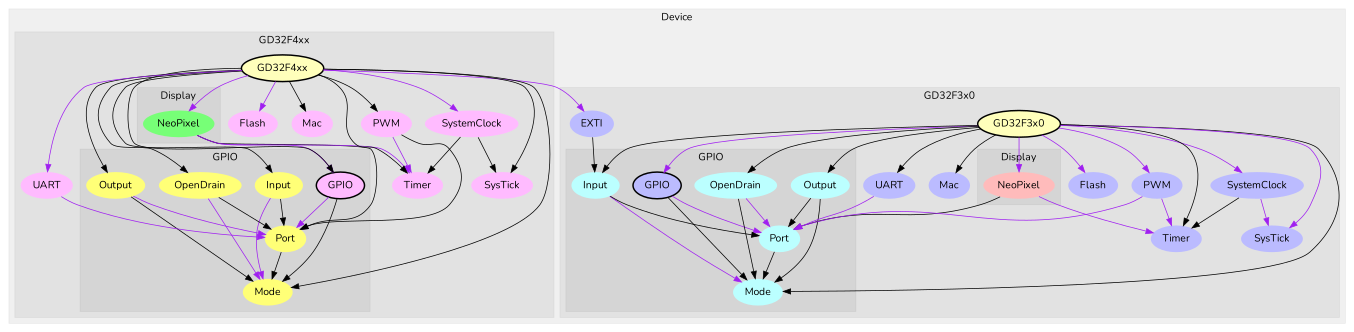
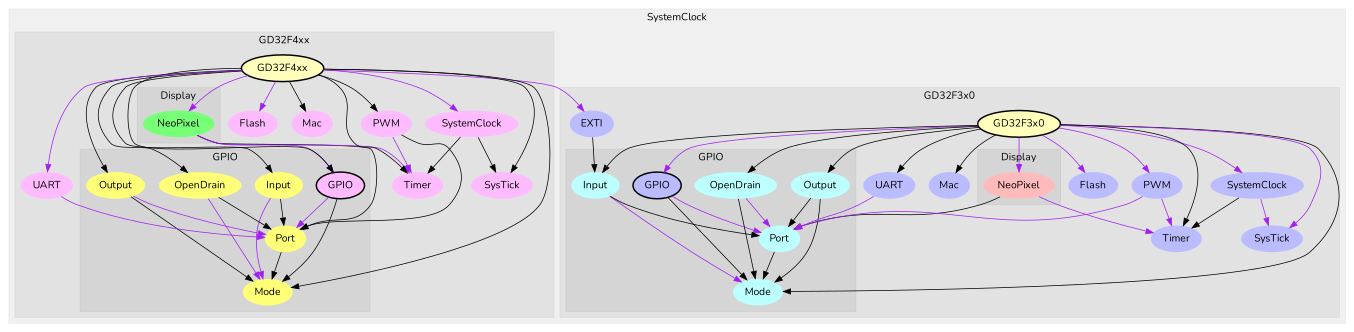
  digraph {
    fontname=Nunito
    node [fillcolor="#bbbbff" fontname=Nunito penwidth=0 style=filled]
    edge [color=black fontname=Nunito]
    n1 [fillcolor="#ffbbbb" label=NeoPixel]
    n2 [label=GPIO style="filled,bold" penwidth=""]
    n3 [fillcolor="#bbffff" label=Input]
    n4 [fillcolor="#bbffff" label=Mode]
    n5 [fillcolor="#bbffff" label=Output]
    n6 [fillcolor="#bbffff" label=OpenDrain]
    n7 [fillcolor="#bbffff" label=Port]
    n8 [fillcolor="#ffffbb" label=GD32F3x0 style="filled,bold" penwidth=""]
    n9 [label=UART]
    n10 [label=Flash]
    n11 [label=Mac]
    n12 [label=SysTick]
    n13 [label=EXTI]
    n14 [label=PWM]
    n15 [label=SystemClock]
    n16 [label=Timer]
    n17 [fillcolor="#77ff77" label=NeoPixel]
    n18 [fillcolor="#ffbbff" label=GPIO style="filled,bold" penwidth=""]
    n19 [fillcolor="#ffff77" label=Input]
    n20 [fillcolor="#ffff77" label=Mode]
    n21 [fillcolor="#ffff77" label=Output]
    n22 [fillcolor="#ffff77" label=OpenDrain]
    n23 [fillcolor="#ffff77" label=Port]
    n24 [fillcolor="#ffffbb" label=GD32F4xx style="filled,bold" penwidth=""]
    n25 [fillcolor="#ffbbff" label=UART]
    n26 [fillcolor="#ffbbff" label=Flash]
    n27 [fillcolor="#ffbbff" label=Mac]
    n28 [fillcolor="#ffbbff" label=SysTick]
    n29 [fillcolor="#ffbbff" label=PWM]
    n30 [fillcolor="#ffbbff" label=SystemClock]
    n31 [fillcolor="#ffbbff" label=Timer]
    subgraph cluster_1 {
      color="#0000000F"
-     label=Device
+     label=SystemClock
      style=filled
      subgraph cluster_2 {
        color="#0000000F"
        label=GD32F3x0
        style=filled
        n8
        n9
        n10
        n11
        n12
        n13
        n14
        n15
        n16
        subgraph cluster_3 {
          color="#0000000F"
          label=Display
          style=filled
          n1
        }
        subgraph cluster_4 {
          color="#0000000F"
          label=GPIO
          style=filled
          n2
          n3
          n4
          n5
          n6
          n7
        }
      }
      subgraph cluster_5 {
        color="#0000000F"
        label=GD32F4xx
        style=filled
        n24
        n25
        n26
        n27
        n28
        n29
        n30
        n31
        subgraph cluster_6 {
          color="#0000000F"
          label=Display
          style=filled
          n17
        }
        subgraph cluster_7 {
          color="#0000000F"
          label=GPIO
          style=filled
          n18
          n19
          n20
          n21
          n22
          n23
        }
      }
    }
    n1 -> n7
    n1 -> n16 [color=purple]
    n2 -> n4
    n2 -> n7 [color=purple]
    n3 -> n4 [color=purple]
    n3 -> n7
    n5 -> n4
    n5 -> n7
    n6 -> n4
    n6 -> n7 [color=purple]
    n7 -> n4
    n8 -> n1 [color=purple]
    n8 -> n2 [color=purple]
    n8 -> n3
    n8 -> n4
    n8 -> n5
    n8 -> n6
    n8 -> n9
    n8 -> n10 [color=purple]
    n8 -> n11
    n8 -> n12 [color=purple]
    n8 -> n14 [color=purple]
    n8 -> n15 [color=purple]
    n8 -> n16
    n9 -> n7 [color=purple]
    n13 -> n3
    n14 -> n7 [color=purple]
    n14 -> n16 [color=purple]
    n15 -> n12 [color=purple]
    n15 -> n16
    n17 -> n18 [color=purple]
    n17 -> n23
    n17 -> n31 [color=purple]
    n18 -> n20
    n18 -> n23 [color=purple]
    n19 -> n20 [color=purple]
    n19 -> n23
    n21 -> n20
    n21 -> n23 [color=purple]
    n22 -> n20 [color=purple]
    n22 -> n23
    n23 -> n20
    n24 -> n13 [color=purple]
    n24 -> n17 [color=purple]
    n24 -> n18
    n24 -> n19
    n24 -> n20
    n24 -> n21
    n24 -> n22
    n24 -> n25 [color=purple]
    n24 -> n26 [color=purple]
    n24 -> n27
    n24 -> n28
    n24 -> n29
    n24 -> n30 [color=purple]
    n24 -> n31
    n25 -> n23 [color=purple]
    n29 -> n23
    n29 -> n31 [color=purple]
    n30 -> n28
    n30 -> n31
  }
